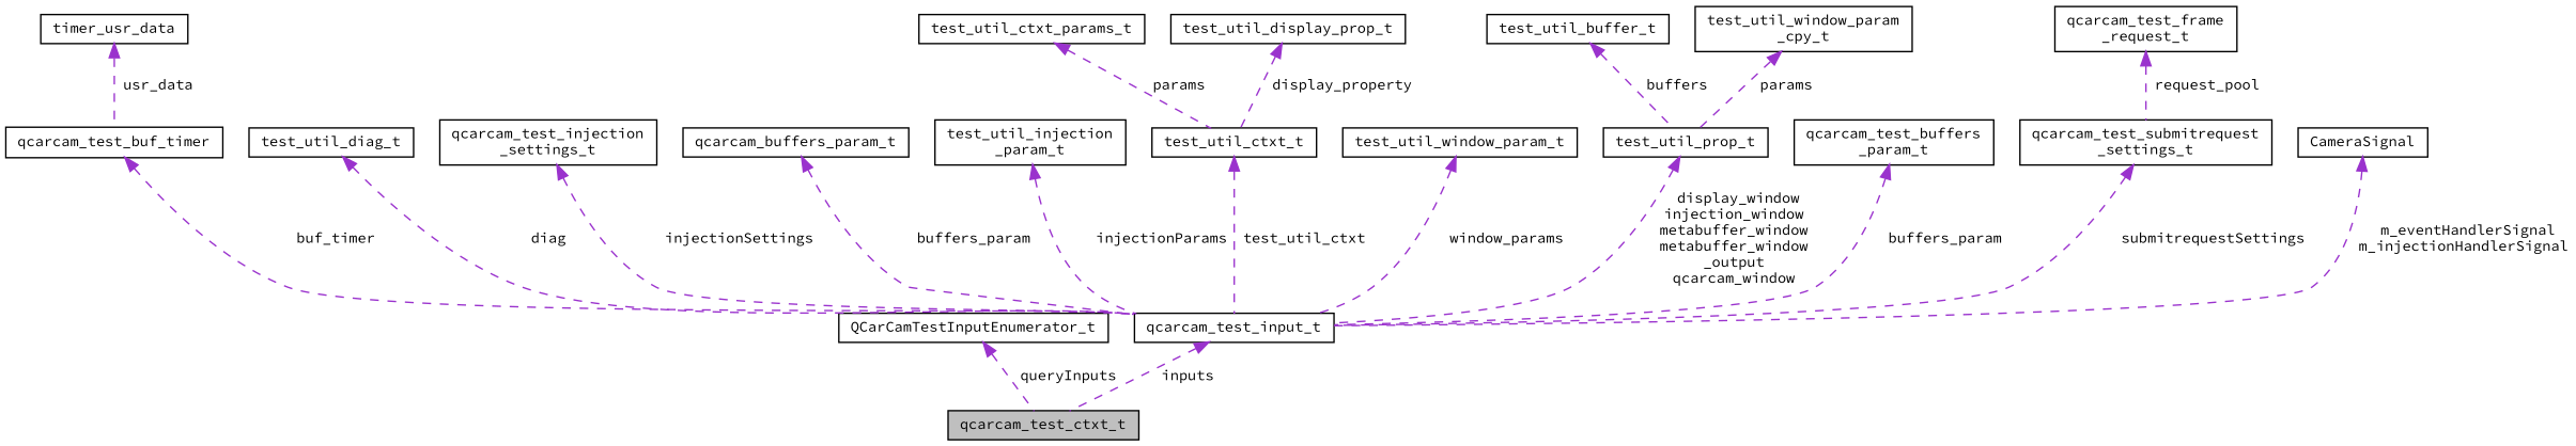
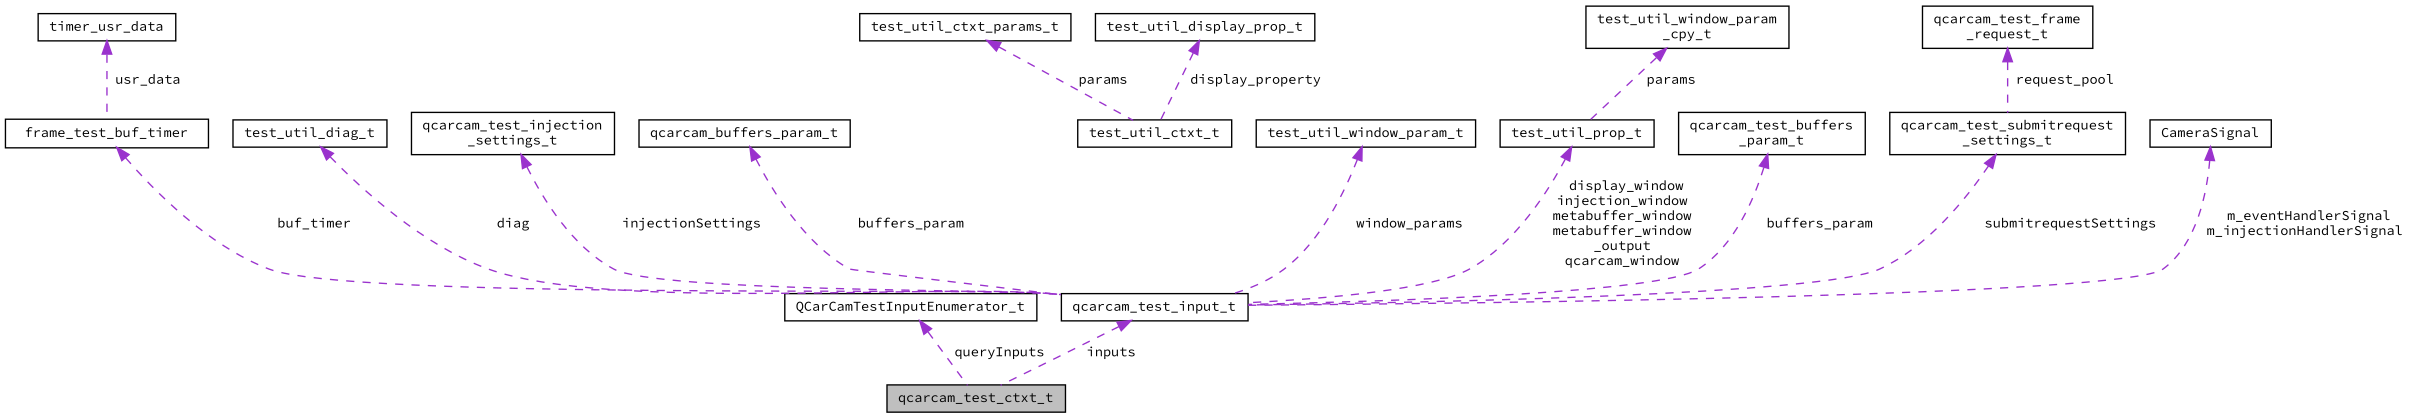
  digraph {
    fontname="Source Code Pro"
    rankdir=TB
    node [color=black fillcolor=white fontname="Source Code Pro" fontsize=10 shape=record style=filled]
    edge [color=darkorchid3 dir=back fontname="Source Code Pro" fontsize=10 labelfontname=Helvetica labelfontsize=10 style=dashed]
    n1 [fillcolor=grey75 fontcolor=black height=0.2 label=qcarcam_test_ctxt_t width=0.4]
    n2 [height=0.2 label=QCarCamTestInputEnumerator_t width=0.4]
    n3 [height=0.2 label=qcarcam_test_input_t width=0.4]
-   n4 [height=0.2 label=qcarcam_test_buf_timer width=0.4]
+   n4 [height=0.2 label=frame_test_buf_timer width=0.4]
    n5 [height=0.2 label=timer_usr_data width=0.4]
    n6 [height=0.2 label=test_util_diag_t width=0.4]
    n7 [height=0.2 label="qcarcam_test_injection\l_settings_t" width=0.4]
    n8 [height=0.2 label=qcarcam_buffers_param_t width=0.4]
-   n9 [height=0.2 label="test_util_injection\l_param_t" width=0.4]
    n10 [height=0.2 label=test_util_ctxt_t width=0.4]
    n11 [height=0.2 label=test_util_ctxt_params_t width=0.4]
    n12 [height=0.2 label=test_util_display_prop_t width=0.4]
    n13 [height=0.2 label=test_util_window_param_t width=0.4]
    n14 [height=0.2 label=test_util_prop_t width=0.4]
-   n15 [height=0.2 label=test_util_buffer_t width=0.4]
    n16 [height=0.2 label="test_util_window_param\l_cpy_t" width=0.4]
    n17 [height=0.2 label="qcarcam_test_buffers\l_param_t" width=0.4]
    n18 [height=0.2 label="qcarcam_test_submitrequest\l_settings_t" width=0.4]
    n19 [height=0.2 label="qcarcam_test_frame\l_request_t" width=0.4]
    n20 [height=0.2 label=CameraSignal width=0.4]
    n2 -> n1 [label=" queryInputs"]
    n3 -> n1 [label=" inputs"]
    n4 -> n3 [label=" buf_timer"]
    n5 -> n4 [label=" usr_data"]
    n6 -> n3 [label=" diag"]
    n7 -> n3 [label=" injectionSettings"]
    n8 -> n3 [label=" buffers_param"]
-   n9 -> n3 [label=" injectionParams"]
-   n10 -> n3 [label=" test_util_ctxt"]
    n11 -> n10 [label=" params"]
    n12 -> n10 [label=" display_property"]
    n13 -> n3 [label=" window_params"]
    n14 -> n3 [label=" display_window\ninjection_window\nmetabuffer_window\nmetabuffer_window\l_output\nqcarcam_window"]
-   n15 -> n14 [label=" buffers"]
    n16 -> n14 [label=" params"]
    n17 -> n3 [label=" buffers_param"]
    n18 -> n3 [label=" submitrequestSettings"]
    n19 -> n18 [label=" request_pool"]
    n20 -> n3 [label=" m_eventHandlerSignal\nm_injectionHandlerSignal"]
  }
